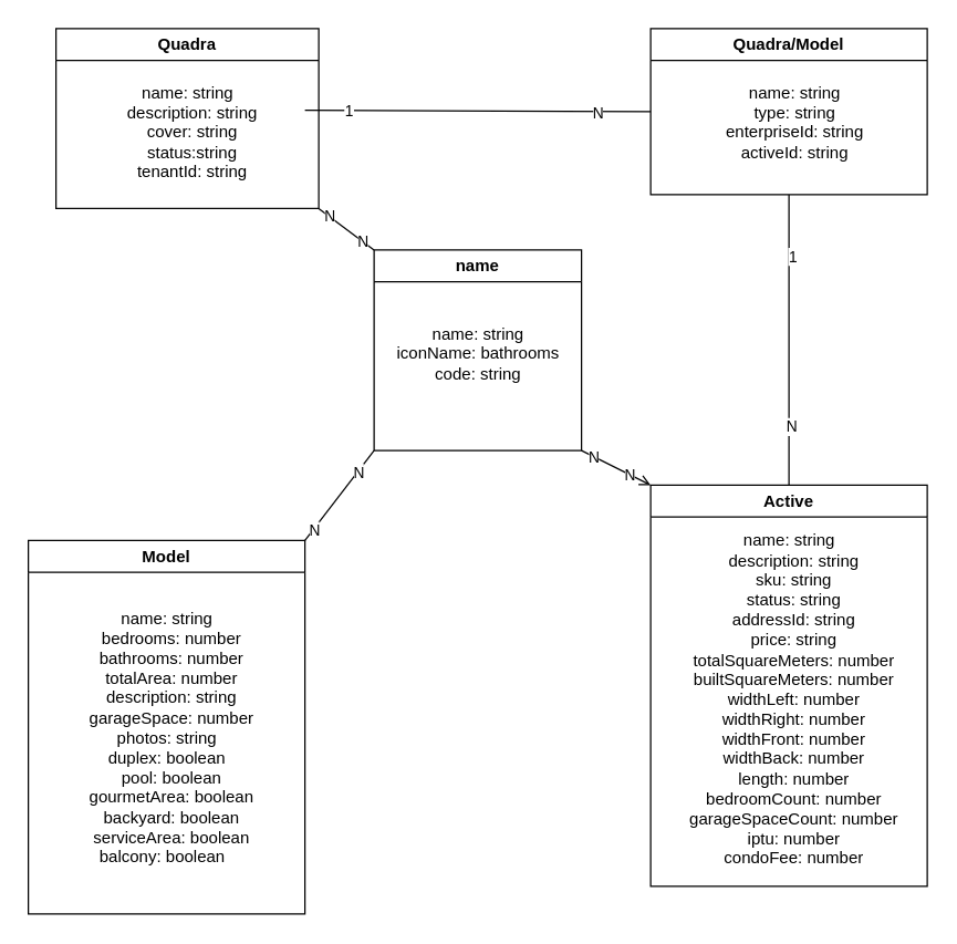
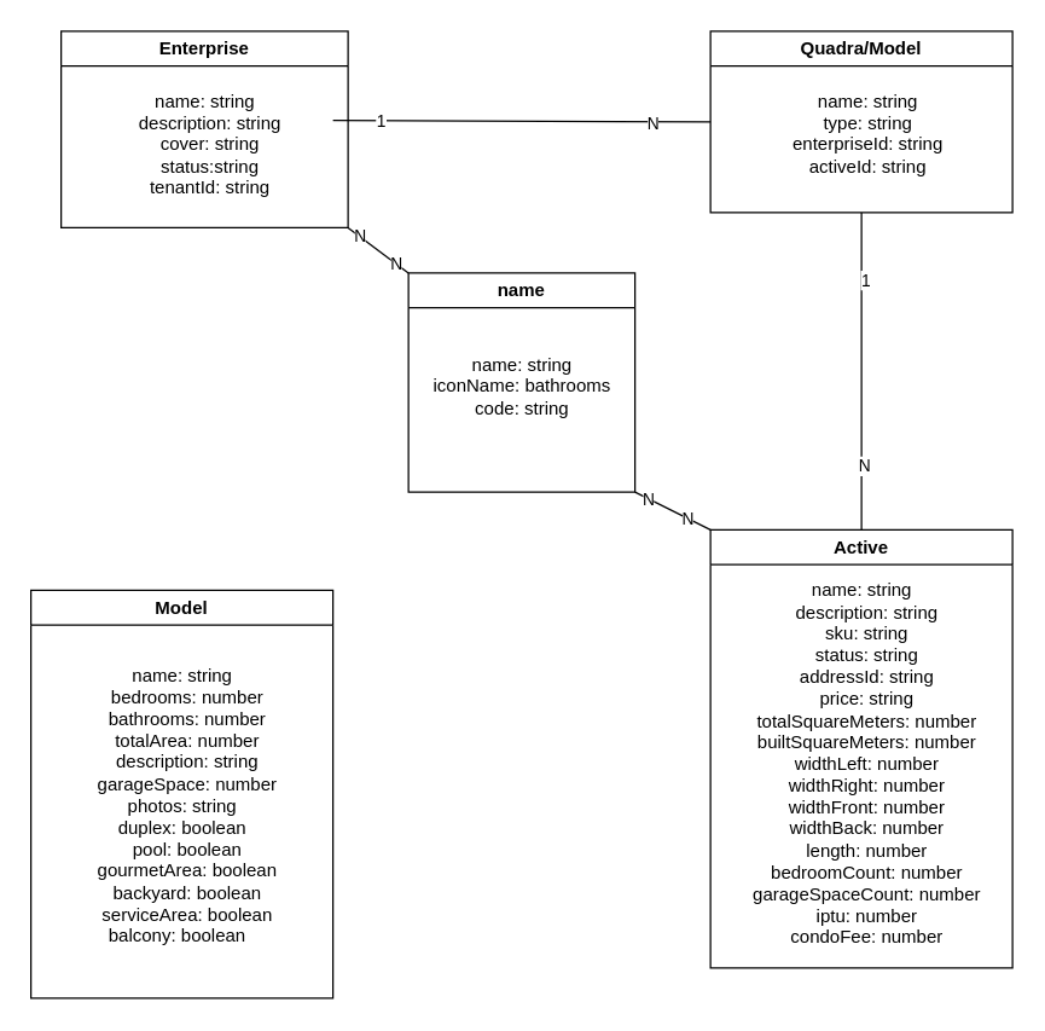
  <mxCell id="0" />
  <mxCell id="1" parent="0" />
- <mxCell id="2" value="Quadra" style="swimlane;whiteSpace=wrap;html=1;" parent="1" vertex="1"><mxGeometry x="40" y="20" width="190" height="130" as="geometry" /></mxCell>
+ <mxCell id="2" value="Enterprise" style="swimlane;whiteSpace=wrap;html=1;" parent="1" vertex="1"><mxGeometry x="40" y="20" width="190" height="130" as="geometry" /></mxCell>
  <mxCell id="3" value="&lt;div&gt;name: string&lt;/div&gt;&lt;div&gt;&amp;nbsp; description: string&lt;/div&gt;&lt;div&gt;&amp;nbsp; cover: string&lt;/div&gt;&lt;div&gt;&amp;nbsp; status:string&lt;/div&gt;&lt;div&gt;&amp;nbsp; tenantId: string&lt;/div&gt;" style="text;html=1;align=center;verticalAlign=middle;resizable=0;points=[];autosize=1;strokeColor=none;fillColor=none;" parent="2" vertex="1"><mxGeometry x="35" y="30" width="120" height="90" as="geometry" /></mxCell>
  <mxCell id="4" value="Quadra/Model" style="swimlane;whiteSpace=wrap;html=1;" parent="1" vertex="1"><mxGeometry x="470" y="20" width="200" height="120" as="geometry" /></mxCell>
  <mxCell id="5" value="name: string&lt;div&gt;type: string&lt;/div&gt;&lt;div&gt;enterpriseId: string&lt;/div&gt;&lt;div&gt;activeId: string&lt;br&gt;&lt;div&gt;&lt;br&gt;&lt;/div&gt;&lt;/div&gt;" style="text;html=1;align=center;verticalAlign=middle;resizable=0;points=[];autosize=1;strokeColor=none;fillColor=none;" parent="4" vertex="1"><mxGeometry x="44" y="30" width="120" height="90" as="geometry" /></mxCell>
  <mxCell id="6" value="Model" style="swimlane;whiteSpace=wrap;html=1;" parent="1" vertex="1"><mxGeometry x="20" y="390" width="200" height="270" as="geometry" /></mxCell>
  <mxCell id="7" value="name: string&lt;div&gt;&lt;div&gt;&amp;nbsp; bedrooms: number&lt;/div&gt;&lt;div&gt;&amp;nbsp; bathrooms: number&lt;/div&gt;&lt;div&gt;&amp;nbsp; totalArea: number&lt;/div&gt;&lt;div&gt;&amp;nbsp; description: string&lt;/div&gt;&lt;div&gt;&lt;span style=&quot;background-color: transparent; color: light-dark(rgb(0, 0, 0), rgb(255, 255, 255));&quot;&gt;&amp;nbsp; garageSpace: number&lt;/span&gt;&lt;/div&gt;&lt;div&gt;&lt;span style=&quot;background-color: transparent; color: light-dark(rgb(0, 0, 0), rgb(255, 255, 255));&quot;&gt;photos: string&lt;/span&gt;&lt;/div&gt;&lt;div&gt;duplex: boolean&lt;/div&gt;&lt;div&gt;&amp;nbsp; pool: boolean&lt;/div&gt;&lt;div&gt;&amp;nbsp; gourmetArea: boolean&lt;/div&gt;&lt;div&gt;&amp;nbsp; backyard: boolean&lt;/div&gt;&lt;div&gt;&amp;nbsp; serviceArea: boolean&lt;/div&gt;&lt;div&gt;&lt;span style=&quot;background-color: transparent;&quot;&gt;&amp;nbsp; &lt;span style=&quot;white-space: pre;&quot;&gt;&#09;&lt;/span&gt;balcony: boolean&lt;/span&gt;&amp;nbsp; &amp;nbsp; &amp;nbsp; &amp;nbsp; &amp;nbsp;&amp;nbsp;&lt;/div&gt;&lt;/div&gt;&lt;div&gt;&lt;br&gt;&lt;/div&gt;" style="text;html=1;align=center;verticalAlign=middle;resizable=0;points=[];autosize=1;strokeColor=none;fillColor=none;" parent="6" vertex="1"><mxGeometry x="15" y="45" width="170" height="210" as="geometry" /></mxCell>
  <mxCell id="8" value="Active" style="swimlane;whiteSpace=wrap;html=1;" parent="1" vertex="1"><mxGeometry x="470" y="350" width="200" height="290" as="geometry" /></mxCell>
  <mxCell id="9" value="&lt;div&gt;&lt;div&gt;name: string&lt;/div&gt;&lt;div&gt;&amp;nbsp; description: string&lt;/div&gt;&lt;div&gt;&amp;nbsp; sku: string&lt;/div&gt;&lt;div&gt;&amp;nbsp; status: string&lt;/div&gt;&lt;div&gt;&amp;nbsp; addressId: string&lt;/div&gt;&lt;div&gt;&amp;nbsp; price: string&lt;/div&gt;&lt;div&gt;&amp;nbsp; totalSquareMeters: number&lt;/div&gt;&lt;div&gt;&amp;nbsp; builtSquareMeters: number&lt;/div&gt;&lt;div&gt;&amp;nbsp; widthLeft: number&lt;/div&gt;&lt;div&gt;&amp;nbsp; widthRight: number&lt;/div&gt;&lt;div&gt;&amp;nbsp; widthFront: number&lt;/div&gt;&lt;div&gt;&amp;nbsp; widthBack: number&lt;/div&gt;&lt;div&gt;&amp;nbsp; length: number&lt;/div&gt;&lt;div&gt;&amp;nbsp; bedroomCount: number&lt;/div&gt;&lt;div&gt;&amp;nbsp; garageSpaceCount: number&lt;/div&gt;&lt;div&gt;&amp;nbsp; iptu: number&lt;/div&gt;&lt;div&gt;&amp;nbsp; condoFee: number&lt;/div&gt;&lt;/div&gt;" style="text;html=1;align=center;verticalAlign=middle;resizable=0;points=[];autosize=1;strokeColor=none;fillColor=none;" parent="8" vertex="1"><mxGeometry x="10" y="25" width="180" height="260" as="geometry" /></mxCell>
  <mxCell id="10" value="" style="endArrow=none;html=1;rounded=0;exitX=0.5;exitY=0;exitDx=0;exitDy=0;entryX=0.5;entryY=1;entryDx=0;entryDy=0;" parent="1" source="8" target="4" edge="1"><mxGeometry width="50" height="50" relative="1" as="geometry"><mxPoint x="300" y="270" as="sourcePoint" /><mxPoint x="350" y="220" as="targetPoint" /></mxGeometry></mxCell>
  <mxCell id="11" value="1" style="edgeLabel;html=1;align=center;verticalAlign=middle;resizable=0;points=[];" parent="10" vertex="1" connectable="0"><mxGeometry x="0.583" y="-2" relative="1" as="geometry"><mxPoint as="offset" /></mxGeometry></mxCell>
  <mxCell id="12" value="N" style="edgeLabel;html=1;align=center;verticalAlign=middle;resizable=0;points=[];" parent="10" vertex="1" connectable="0"><mxGeometry x="-0.589" y="-1" relative="1" as="geometry"><mxPoint as="offset" /></mxGeometry></mxCell>
  <mxCell id="13" value="" style="endArrow=none;html=1;rounded=0;entryX=0;entryY=0.5;entryDx=0;entryDy=0;" parent="1" target="4" edge="1"><mxGeometry width="50" height="50" relative="1" as="geometry"><mxPoint x="220" y="79" as="sourcePoint" /><mxPoint x="430" y="79.41" as="targetPoint" /></mxGeometry></mxCell>
  <mxCell id="14" value="N" style="edgeLabel;html=1;align=center;verticalAlign=middle;resizable=0;points=[];" parent="13" vertex="1" connectable="0"><mxGeometry x="0.695" y="-1" relative="1" as="geometry"><mxPoint as="offset" /></mxGeometry></mxCell>
  <mxCell id="15" value="1" style="edgeLabel;html=1;align=center;verticalAlign=middle;resizable=0;points=[];" parent="13" vertex="1" connectable="0"><mxGeometry x="-0.742" relative="1" as="geometry"><mxPoint as="offset" /></mxGeometry></mxCell>
  <mxCell id="16" value="name" style="swimlane;whiteSpace=wrap;html=1;" parent="1" vertex="1"><mxGeometry x="270" y="180" width="150" height="145" as="geometry" /></mxCell>
  <mxCell id="17" value="name: string&lt;div&gt;iconName: bathrooms&lt;/div&gt;&lt;div&gt;code: string&lt;/div&gt;" style="text;html=1;align=center;verticalAlign=middle;resizable=0;points=[];autosize=1;strokeColor=none;fillColor=none;" parent="16" vertex="1"><mxGeometry x="20" y="45" width="110" height="60" as="geometry" /></mxCell>
  <mxCell id="18" value="" style="endArrow=none;html=1;rounded=0;exitX=1;exitY=1;exitDx=0;exitDy=0;" parent="1" source="2" edge="1"><mxGeometry width="50" height="50" relative="1" as="geometry"><mxPoint x="280" y="310" as="sourcePoint" /><mxPoint x="270" y="180" as="targetPoint" /></mxGeometry></mxCell>
  <mxCell id="19" value="N" style="edgeLabel;html=1;align=center;verticalAlign=middle;resizable=0;points=[];" parent="18" vertex="1" connectable="0"><mxGeometry x="0.56" relative="1" as="geometry"><mxPoint as="offset" /></mxGeometry></mxCell>
  <mxCell id="20" value="N" style="edgeLabel;html=1;align=center;verticalAlign=middle;resizable=0;points=[];" parent="18" vertex="1" connectable="0"><mxGeometry x="-0.623" relative="1" as="geometry"><mxPoint as="offset" /></mxGeometry></mxCell>
- <mxCell id="21" value="" style="endArrow=open;html=1;rounded=0;exitX=1;exitY=1;exitDx=0;exitDy=0;entryX=0;entryY=0;entryDx=0;entryDy=0;" parent="1" source="16" target="8" edge="1"><mxGeometry width="50" height="50" relative="1" as="geometry"><mxPoint x="450" y="360" as="sourcePoint" /><mxPoint x="500" y="310" as="targetPoint" /></mxGeometry></mxCell>
+ <mxCell id="21" value="" style="endArrow=none;html=1;rounded=0;exitX=1;exitY=1;exitDx=0;exitDy=0;entryX=0;entryY=0;entryDx=0;entryDy=0;" parent="1" source="16" target="8" edge="1"><mxGeometry width="50" height="50" relative="1" as="geometry"><mxPoint x="450" y="360" as="sourcePoint" /><mxPoint x="500" y="310" as="targetPoint" /></mxGeometry></mxCell>
  <mxCell id="22" value="N" style="edgeLabel;html=1;align=center;verticalAlign=middle;resizable=0;points=[];" parent="21" vertex="1" connectable="0"><mxGeometry x="-0.689" relative="1" as="geometry"><mxPoint as="offset" /></mxGeometry></mxCell>
  <mxCell id="23" value="N" style="edgeLabel;html=1;align=center;verticalAlign=middle;resizable=0;points=[];" parent="21" vertex="1" connectable="0"><mxGeometry x="0.388" relative="1" as="geometry"><mxPoint as="offset" /></mxGeometry></mxCell>
- <mxCell id="24" value="" style="endArrow=none;html=1;rounded=0;exitX=1;exitY=0;exitDx=0;exitDy=0;entryX=0;entryY=1;entryDx=0;entryDy=0;" parent="1" source="6" target="16" edge="1"><mxGeometry width="50" height="50" relative="1" as="geometry"><mxPoint x="220" y="370" as="sourcePoint" /><mxPoint x="270" y="330" as="targetPoint" /></mxGeometry></mxCell>
- <mxCell id="25" value="N" style="edgeLabel;html=1;align=center;verticalAlign=middle;resizable=0;points=[];" parent="24" vertex="1" connectable="0"><mxGeometry x="-0.762" relative="1" as="geometry"><mxPoint as="offset" /></mxGeometry></mxCell>
- <mxCell id="26" value="N" style="edgeLabel;html=1;align=center;verticalAlign=middle;resizable=0;points=[];" parent="24" vertex="1" connectable="0"><mxGeometry x="0.527" relative="1" as="geometry"><mxPoint as="offset" /></mxGeometry></mxCell>
